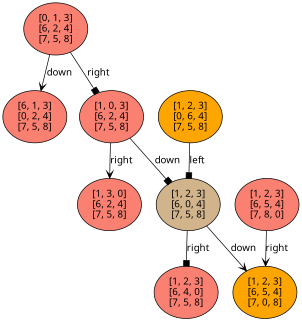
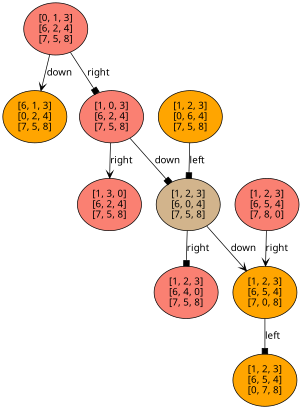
  digraph {
    fontname="Noto Sans"
    node [fillcolor=salmon fontname="Noto Sans" style=filled]
    edge [arrowhead=box fontname="Noto Sans"]
    n1 [label="[0, 1, 3]\n[6, 2, 4]\n[7, 5, 8]"]
-   n2 [label="[6, 1, 3]\n[0, 2, 4]\n[7, 5, 8]"]
+   n2 [fillcolor=orange label="[6, 1, 3]\n[0, 2, 4]\n[7, 5, 8]"]
    n3 [label="[1, 0, 3]\n[6, 2, 4]\n[7, 5, 8]"]
    n4 [fillcolor=tan label="[1, 2, 3]\n[6, 0, 4]\n[7, 5, 8]"]
    n5 [label="[1, 3, 0]\n[6, 2, 4]\n[7, 5, 8]"]
    n6 [fillcolor=orange label="[1, 2, 3]\n[6, 5, 4]\n[7, 0, 8]"]
    n7 [label="[1, 2, 3]\n[6, 4, 0]\n[7, 5, 8]"]
+   n8 [fillcolor=orange label="[1, 2, 3]\n[6, 5, 4]\n[0, 7, 8]"]
    n9 [fillcolor=orange label="[1, 2, 3]\n[0, 6, 4]\n[7, 5, 8]"]
    n10 [label="[1, 2, 3]\n[6, 5, 4]\n[7, 8, 0]"]
    n1 -> n2 [arrowhead=vee label=down]
    n1 -> n3 [label=right]
    n3 -> n4 [label=down]
    n3 -> n5 [arrowhead=vee label=right]
    n4 -> n6 [arrowhead=vee label=down]
    n4 -> n7 [label=right]
+   n6 -> n8 [label=left]
    n9 -> n4 [label=left]
    n10 -> n6 [arrowhead=vee label=right]
  }
